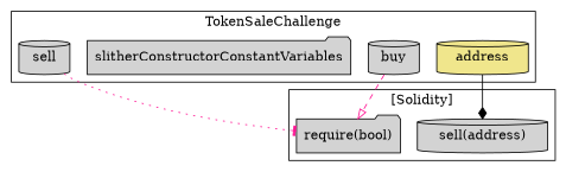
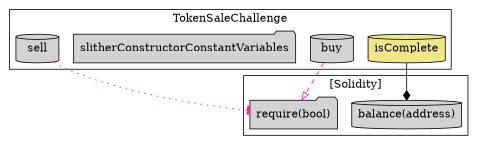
  strict digraph {
    node [fillcolor=lightgrey shape=cylinder style=filled]
    edge [color=deeppink]
    n1 [label=buy]
-   n2 [fillcolor=khaki label=address]
+   n2 [fillcolor=khaki label=isComplete]
    n3 [label=slitherConstructorConstantVariables shape=folder]
    n4 [label=sell]
    "require(bool)" [shape=folder]
-   "balance(address)" [label="sell(address)"]
+   "balance(address)"
    subgraph cluster_1 {
      label=TokenSaleChallenge
      n1
      n2
      n3
      n4
    }
    subgraph cluster_2 {
      label="[Solidity]"
      "require(bool)"
      "balance(address)"
    }
    n1 -> "require(bool)" [arrowhead=onormal style=dashed]
    n2 -> "balance(address)" [arrowhead=diamond color=black style=solid]
    n4 -> "require(bool)" [arrowhead=tee style=dotted]
  }
